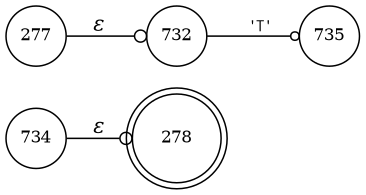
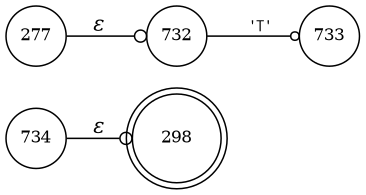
  digraph {
    rankdir=LR
    node [fixedsize=true fontsize=11 shape=circle peripheries=1]
    edge [arrowhead=odot fontname="Times-Italic"]
-   n1 [label=278 shape=doublecircle width=.6 peripheries=""]
+   n1 [label=298 shape=doublecircle width=.6 peripheries=""]
    n2 [label=277 width=.55]
    n3 [label=732 width=.55]
-   n4 [label=735 width=.55]
+   n4 [label=733 width=.55]
    n5 [label=734 width=.55]
    n2 -> n3 [label="&epsilon;"]
    n3 -> n4 [arrowsize=.7 fontname=Courier fontsize=11 label="'T'"]
    n5 -> n1 [label="&epsilon;"]
  }
